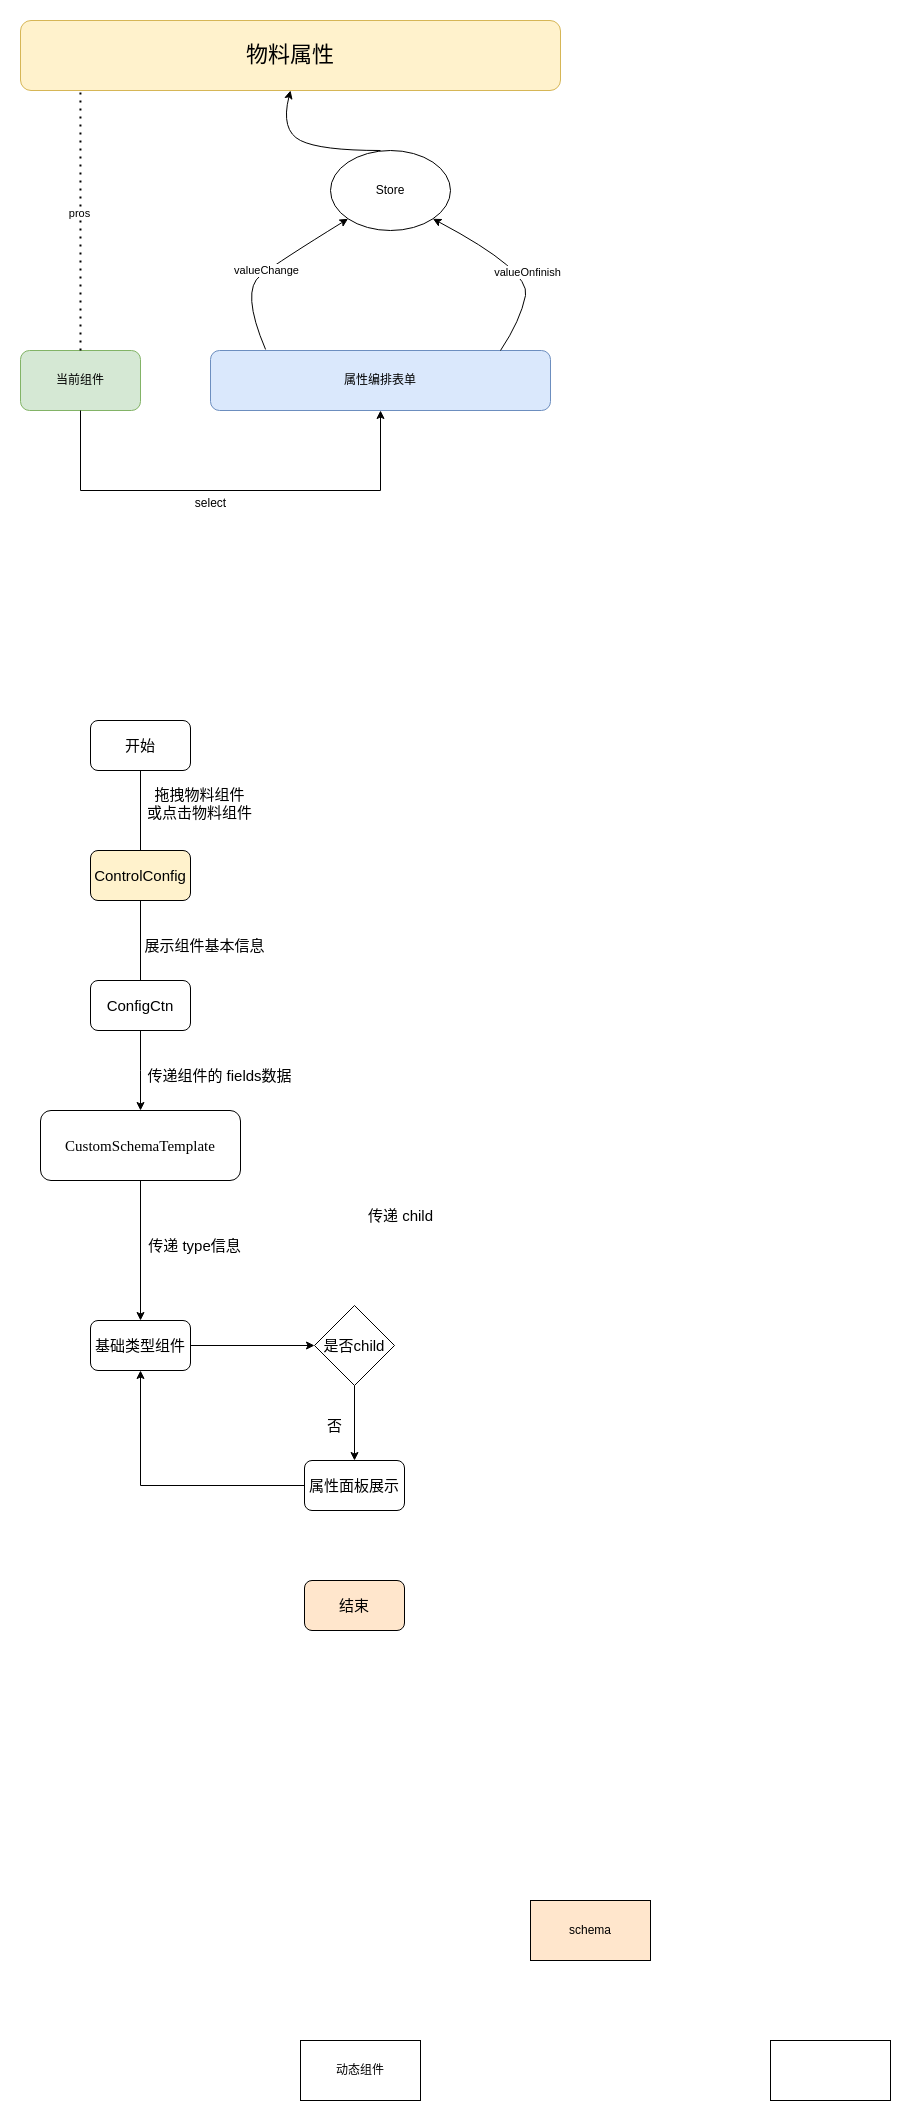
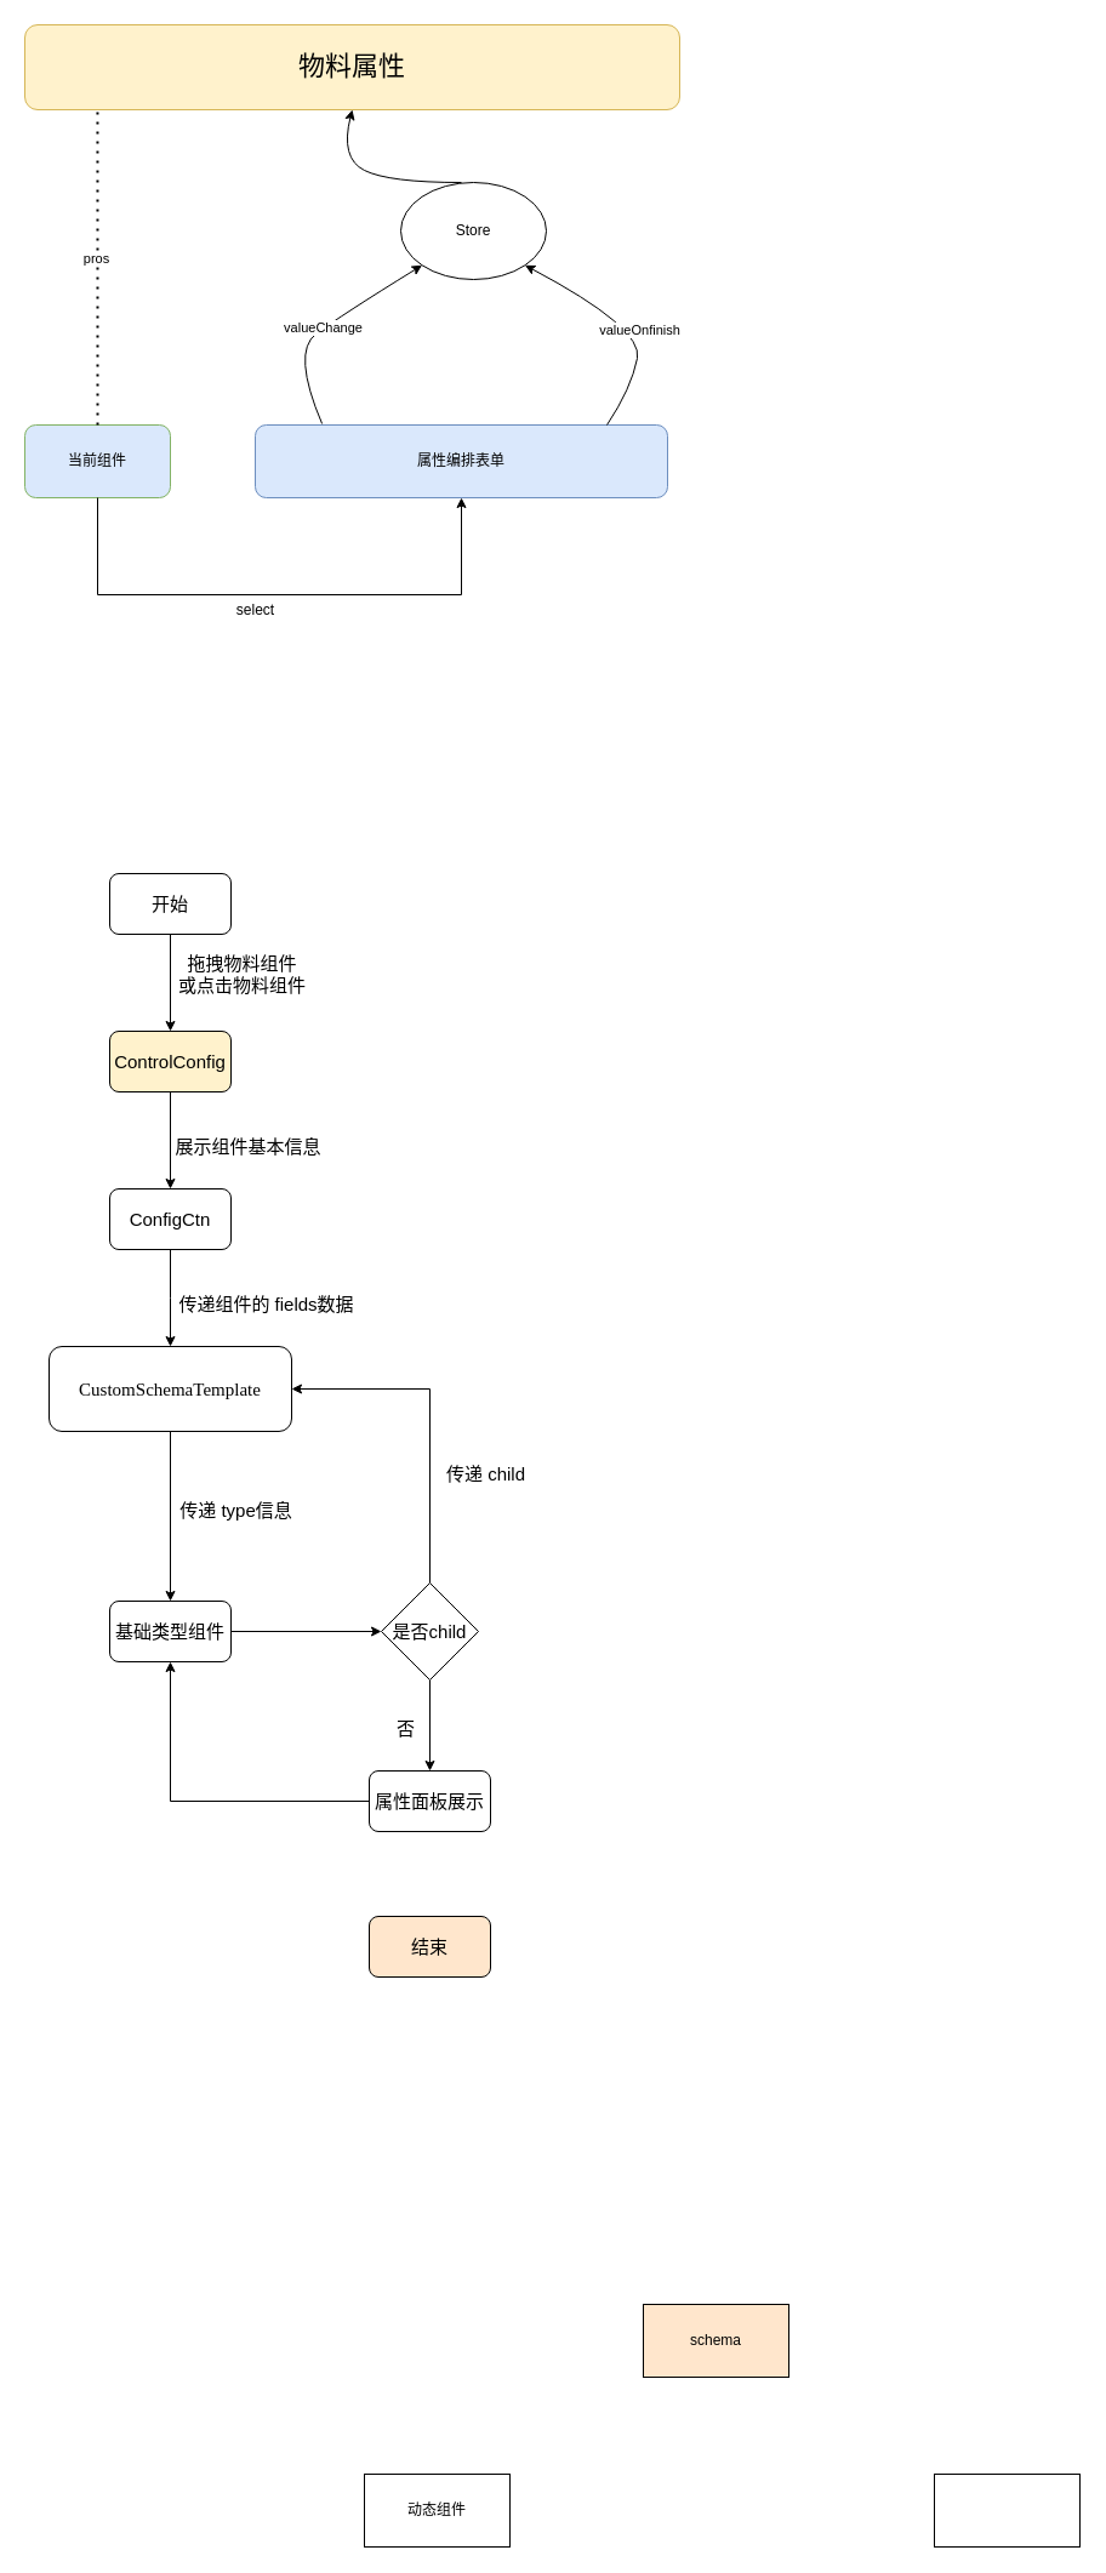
  <mxCell id="0" />
  <mxCell id="1" parent="0" />
  <mxCell id="2" value="物料属性" style="rounded=1;whiteSpace=wrap;html=1;fillColor=#fff2cc;strokeColor=#d6b656;fontSize=22;" parent="1" vertex="1"><mxGeometry x="20" y="20" width="540" height="70" as="geometry" /></mxCell>
- <mxCell id="3" value="当前组件" style="rounded=1;whiteSpace=wrap;html=1;fillColor=#d5e8d4;strokeColor=#82b366;" parent="1" vertex="1"><mxGeometry x="20" y="350" width="120" height="60" as="geometry" /></mxCell>
+ <mxCell id="3" value="当前组件" style="rounded=1;whiteSpace=wrap;html=1;fillColor=#dae8fc;strokeColor=#82b366;" parent="1" vertex="1"><mxGeometry x="20" y="350" width="120" height="60" as="geometry" /></mxCell>
  <mxCell id="4" value="属性编排表单" style="rounded=1;whiteSpace=wrap;html=1;fillColor=#dae8fc;strokeColor=#6c8ebf;" parent="1" vertex="1"><mxGeometry x="210" y="350" width="340" height="60" as="geometry" /></mxCell>
  <mxCell id="5" value="" style="endArrow=none;dashed=1;html=1;dashPattern=1 3;strokeWidth=2;rounded=0;entryX=0.111;entryY=1;entryDx=0;entryDy=0;entryPerimeter=0;exitX=0.5;exitY=0;exitDx=0;exitDy=0;exitPerimeter=0;" parent="1" source="3" target="2" edge="1"><mxGeometry width="50" height="50" relative="1" as="geometry"><mxPoint x="290" y="310" as="sourcePoint" /><mxPoint x="90" y="110" as="targetPoint" /></mxGeometry></mxCell>
  <mxCell id="6" value="pros" style="edgeLabel;html=1;align=center;verticalAlign=middle;resizable=0;points=[];" parent="5" vertex="1" connectable="0"><mxGeometry x="0.061" y="1" relative="1" as="geometry"><mxPoint as="offset" /></mxGeometry></mxCell>
  <mxCell id="7" value="" style="endArrow=classic;html=1;rounded=0;exitX=0.5;exitY=1;exitDx=0;exitDy=0;entryX=0.5;entryY=1;entryDx=0;entryDy=0;" parent="1" source="3" target="4" edge="1"><mxGeometry width="50" height="50" relative="1" as="geometry"><mxPoint x="290" y="310" as="sourcePoint" /><mxPoint x="380" y="490" as="targetPoint" /><Array as="points"><mxPoint x="80" y="490" /><mxPoint x="380" y="490" /></Array></mxGeometry></mxCell>
  <mxCell id="8" value="select" style="text;html=1;align=center;verticalAlign=middle;resizable=0;points=[];autosize=1;strokeColor=none;fillColor=none;" parent="1" vertex="1"><mxGeometry x="185" y="488" width="50" height="30" as="geometry" /></mxCell>
  <mxCell id="9" value="Store" style="ellipse;whiteSpace=wrap;html=1;" parent="1" vertex="1"><mxGeometry x="330" y="150" width="120" height="80" as="geometry" /></mxCell>
  <mxCell id="10" value="" style="curved=1;endArrow=classic;html=1;rounded=0;entryX=0.5;entryY=1;entryDx=0;entryDy=0;" parent="1" target="2" edge="1"><mxGeometry width="50" height="50" relative="1" as="geometry"><mxPoint x="380" y="150" as="sourcePoint" /><mxPoint x="300" y="170" as="targetPoint" /><Array as="points"><mxPoint x="320" y="150" /><mxPoint x="280" y="130" /></Array></mxGeometry></mxCell>
  <mxCell id="11" value="valueChange" style="curved=1;endArrow=classic;html=1;rounded=0;exitX=0.162;exitY=-0.017;exitDx=0;exitDy=0;exitPerimeter=0;entryX=0;entryY=1;entryDx=0;entryDy=0;" parent="1" source="4" target="9" edge="1"><mxGeometry width="50" height="50" relative="1" as="geometry"><mxPoint x="290" y="310" as="sourcePoint" /><mxPoint x="340" y="260" as="targetPoint" /><Array as="points"><mxPoint x="240" y="290" /><mxPoint x="280" y="260" /></Array></mxGeometry></mxCell>
  <mxCell id="12" value="" style="curved=1;endArrow=classic;html=1;rounded=0;entryX=1;entryY=1;entryDx=0;entryDy=0;" parent="1" target="9" edge="1"><mxGeometry width="50" height="50" relative="1" as="geometry"><mxPoint x="500" y="350" as="sourcePoint" /><mxPoint x="358" y="228" as="targetPoint" /><Array as="points"><mxPoint x="520" y="320" /><mxPoint x="530" y="270" /></Array></mxGeometry></mxCell>
  <mxCell id="13" value="valueOnfinish" style="edgeLabel;html=1;align=center;verticalAlign=middle;resizable=0;points=[];" parent="12" vertex="1" connectable="0"><mxGeometry x="-0.1" y="3" relative="1" as="geometry"><mxPoint as="offset" /></mxGeometry></mxCell>
- <mxCell id="14" value="" style="edgeStyle=orthogonalEdgeStyle;rounded=0;orthogonalLoop=1;jettySize=auto;html=1;fontSize=15;endArrow=none;" parent="1" source="15" target="17" edge="1"><mxGeometry relative="1" as="geometry" /></mxCell>
+ <mxCell id="14" value="" style="edgeStyle=orthogonalEdgeStyle;rounded=0;orthogonalLoop=1;jettySize=auto;html=1;fontSize=15;" parent="1" source="15" target="17" edge="1"><mxGeometry relative="1" as="geometry" /></mxCell>
  <mxCell id="15" value="开始" style="rounded=1;whiteSpace=wrap;html=1;fontSize=15;" parent="1" vertex="1"><mxGeometry x="90" y="720" width="100" height="50" as="geometry" /></mxCell>
- <mxCell id="16" value="" style="edgeStyle=orthogonalEdgeStyle;rounded=0;orthogonalLoop=1;jettySize=auto;html=1;fontSize=15;endArrow=none;" parent="1" source="17" target="19" edge="1"><mxGeometry relative="1" as="geometry" /></mxCell>
+ <mxCell id="16" value="" style="edgeStyle=orthogonalEdgeStyle;rounded=0;orthogonalLoop=1;jettySize=auto;html=1;fontSize=15;" parent="1" source="17" target="19" edge="1"><mxGeometry relative="1" as="geometry" /></mxCell>
  <mxCell id="17" value="ControlConfig" style="rounded=1;whiteSpace=wrap;html=1;fontSize=15;fillColor=#fff2cc;" parent="1" vertex="1"><mxGeometry x="90" y="850" width="100" height="50" as="geometry" /></mxCell>
  <mxCell id="18" value="" style="edgeStyle=orthogonalEdgeStyle;rounded=0;orthogonalLoop=1;jettySize=auto;html=1;fontSize=15;" parent="1" source="19" edge="1"><mxGeometry relative="1" as="geometry"><mxPoint x="140" y="1110" as="targetPoint" /></mxGeometry></mxCell>
  <mxCell id="19" value="ConfigCtn" style="rounded=1;whiteSpace=wrap;html=1;fontSize=15;" parent="1" vertex="1"><mxGeometry x="90" y="980" width="100" height="50" as="geometry" /></mxCell>
  <mxCell id="20" value="" style="edgeStyle=orthogonalEdgeStyle;rounded=0;orthogonalLoop=1;jettySize=auto;html=1;fontSize=15;" parent="1" source="21" target="23" edge="1"><mxGeometry relative="1" as="geometry" /></mxCell>
  <mxCell id="21" value="&lt;p class=&quot;MsoNormal&quot; style=&quot;margin: 0pt 0pt 0.0pt; text-align: justify; font-family: &amp;quot;Times New Roman&amp;quot;; font-size: 15px;&quot;&gt;C&lt;span style=&quot;font-family: 宋体; font-size: 15px;&quot;&gt;ustom&lt;/span&gt;&lt;span style=&quot;font-family: 宋体; font-size: 15px;&quot;&gt;S&lt;/span&gt;&lt;span style=&quot;font-family: 宋体; font-size: 15px;&quot;&gt;chema&lt;/span&gt;&lt;span style=&quot;font-family: 宋体; font-size: 15px;&quot;&gt;T&lt;/span&gt;&lt;span style=&quot;font-family: 宋体; font-size: 15px;&quot;&gt;emplate&lt;/span&gt;&lt;/p&gt;" style="rounded=1;whiteSpace=wrap;html=1;fontSize=15;" parent="1" vertex="1"><mxGeometry x="40" y="1110" width="200" height="70" as="geometry" /></mxCell>
  <mxCell id="22" value="" style="edgeStyle=orthogonalEdgeStyle;rounded=0;orthogonalLoop=1;jettySize=auto;html=1;fontSize=15;" parent="1" source="23" target="36" edge="1"><mxGeometry relative="1" as="geometry" /></mxCell>
  <mxCell id="23" value="基础类型组件" style="rounded=1;whiteSpace=wrap;html=1;fontSize=15;" parent="1" vertex="1"><mxGeometry x="90" y="1320" width="100" height="50" as="geometry" /></mxCell>
  <mxCell id="24" value="" style="edgeStyle=orthogonalEdgeStyle;rounded=0;orthogonalLoop=1;jettySize=auto;html=1;fontSize=15;" parent="1" source="25" target="23" edge="1"><mxGeometry relative="1" as="geometry" /></mxCell>
  <mxCell id="25" value="属性面板展示" style="rounded=1;whiteSpace=wrap;html=1;fontSize=15;" parent="1" vertex="1"><mxGeometry x="304" y="1460" width="100" height="50" as="geometry" /></mxCell>
  <mxCell id="26" value="结束" style="rounded=1;whiteSpace=wrap;html=1;fontSize=15;fillColor=#ffe6cc;" parent="1" vertex="1"><mxGeometry x="304" y="1580" width="100" height="50" as="geometry" /></mxCell>
  <mxCell id="27" value="schema" style="rounded=0;whiteSpace=wrap;html=1;fillColor=#ffe6cc;" parent="1" vertex="1"><mxGeometry x="530" y="1900" width="120" height="60" as="geometry" /></mxCell>
  <mxCell id="28" value="动态组件" style="rounded=0;whiteSpace=wrap;html=1;" parent="1" vertex="1"><mxGeometry x="300" y="2040" width="120" height="60" as="geometry" /></mxCell>
  <mxCell id="29" value="" style="rounded=0;whiteSpace=wrap;html=1;" parent="1" vertex="1"><mxGeometry x="770" y="2040" width="120" height="60" as="geometry" /></mxCell>
  <mxCell id="30" value="拖拽物料组件&lt;br style=&quot;font-size: 15px;&quot;&gt;或点击物料组件" style="text;html=1;align=center;verticalAlign=middle;resizable=0;points=[];autosize=1;strokeColor=none;fillColor=none;fontSize=15;" parent="1" vertex="1"><mxGeometry x="134" y="778" width="130" height="50" as="geometry" /></mxCell>
  <mxCell id="31" value="展示组件基本信息" style="text;html=1;align=center;verticalAlign=middle;resizable=0;points=[];autosize=1;strokeColor=none;fillColor=none;fontSize=15;" parent="1" vertex="1"><mxGeometry x="134" y="930" width="140" height="30" as="geometry" /></mxCell>
  <mxCell id="32" value="传递组件的 fields数据" style="text;html=1;align=center;verticalAlign=middle;resizable=0;points=[];autosize=1;strokeColor=none;fillColor=none;fontSize=15;" parent="1" vertex="1"><mxGeometry x="134" y="1060" width="170" height="30" as="geometry" /></mxCell>
  <mxCell id="33" value="传递 type信息" style="text;html=1;align=center;verticalAlign=middle;resizable=0;points=[];autosize=1;strokeColor=none;fillColor=none;fontSize=15;" parent="1" vertex="1"><mxGeometry x="134" y="1230" width="120" height="30" as="geometry" /></mxCell>
+ <mxCell id="34" style="edgeStyle=orthogonalEdgeStyle;rounded=0;orthogonalLoop=1;jettySize=auto;html=1;exitX=0.5;exitY=0;exitDx=0;exitDy=0;entryX=1;entryY=0.5;entryDx=0;entryDy=0;fontSize=15;" parent="1" source="36" target="21" edge="1"><mxGeometry relative="1" as="geometry" /></mxCell>
  <mxCell id="35" value="" style="edgeStyle=orthogonalEdgeStyle;rounded=0;orthogonalLoop=1;jettySize=auto;html=1;fontSize=15;" parent="1" source="36" target="25" edge="1"><mxGeometry relative="1" as="geometry" /></mxCell>
  <mxCell id="36" value="是否child" style="rhombus;whiteSpace=wrap;html=1;fontSize=15;" parent="1" vertex="1"><mxGeometry x="314" y="1305" width="80" height="80" as="geometry" /></mxCell>
  <mxCell id="37" value="否" style="text;html=1;align=center;verticalAlign=middle;resizable=0;points=[];autosize=1;strokeColor=none;fillColor=none;fontSize=15;" parent="1" vertex="1"><mxGeometry x="314" y="1410" width="40" height="30" as="geometry" /></mxCell>
  <mxCell id="38" value="传递 child" style="text;html=1;align=center;verticalAlign=middle;resizable=0;points=[];autosize=1;strokeColor=none;fillColor=none;fontSize=15;" parent="1" vertex="1"><mxGeometry x="355" y="1200" width="90" height="30" as="geometry" /></mxCell>
